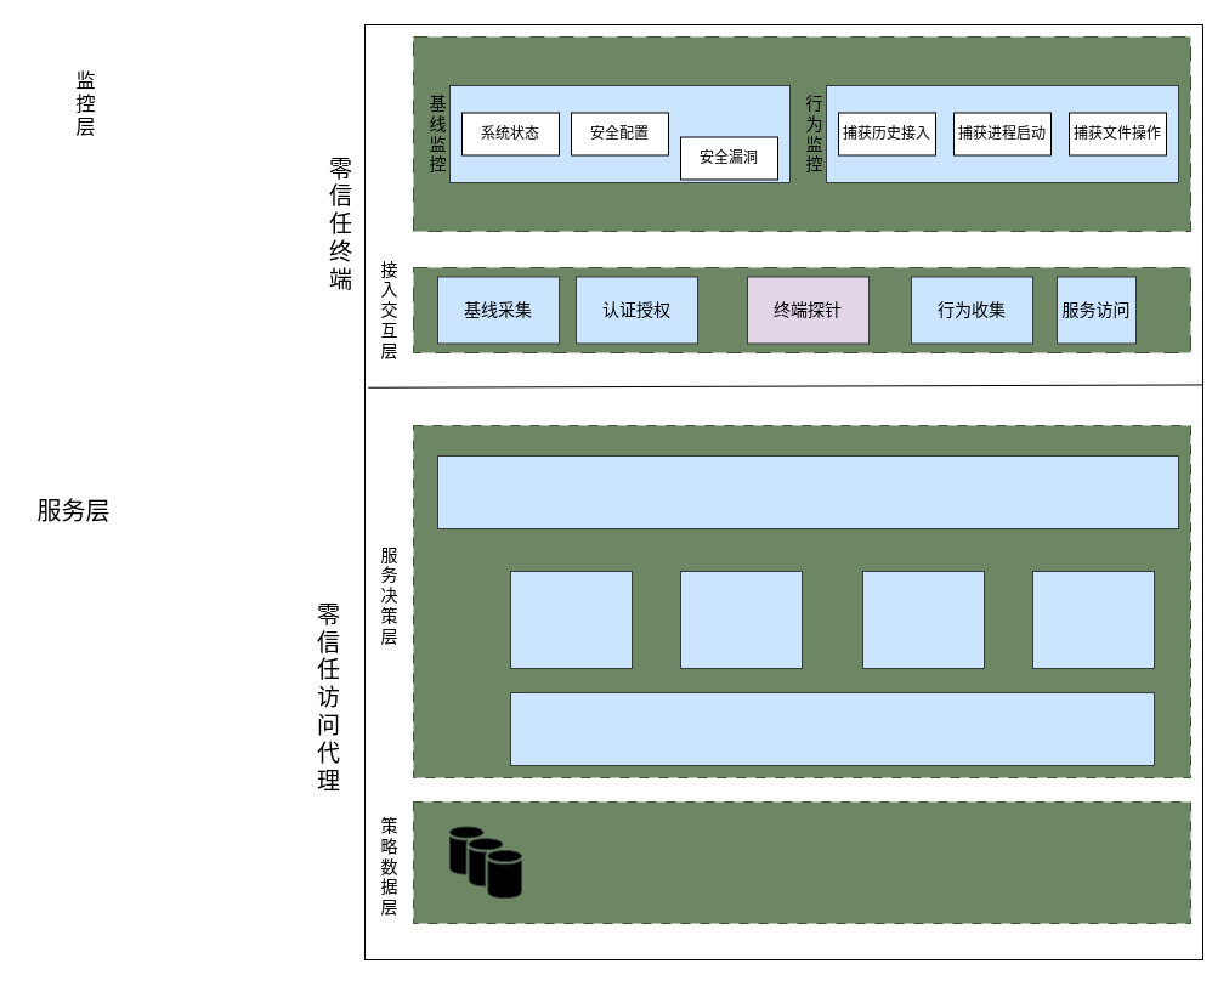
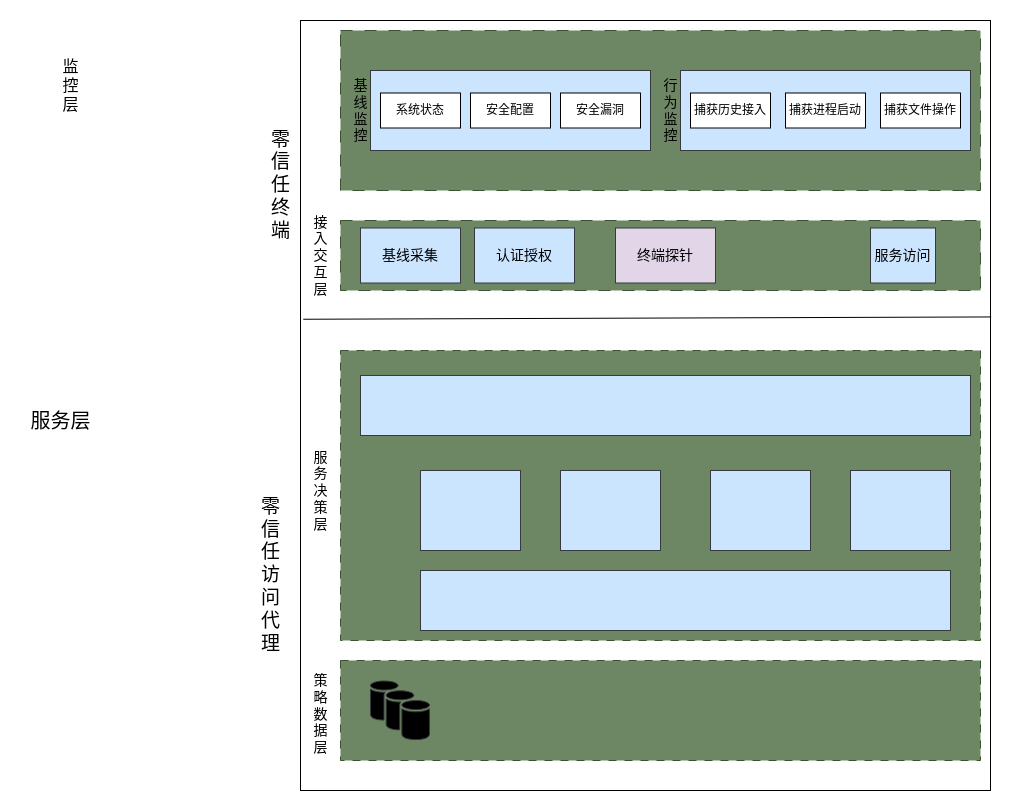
  <mxCell id="0" />
  <mxCell id="1" parent="0" />
  <mxCell id="2" value="" style="rounded=0;whiteSpace=wrap;html=1;fontSize=14;" vertex="1" parent="1"><mxGeometry x="300" y="20" width="690" height="770" as="geometry" /></mxCell>
  <mxCell id="3" value="&lt;font style=&quot;font-size: 14px;&quot;&gt;&lt;br style=&quot;font-size: 14px;&quot;&gt;策&lt;br style=&quot;font-size: 14px;&quot;&gt;略&lt;br style=&quot;font-size: 14px;&quot;&gt;数&lt;br style=&quot;font-size: 14px;&quot;&gt;据&lt;br style=&quot;font-size: 14px;&quot;&gt;层&lt;/font&gt;" style="text;html=1;align=center;verticalAlign=middle;resizable=0;points=[];autosize=1;strokeColor=none;fillColor=none;rotation=0;fontSize=14;" vertex="1" parent="1"><mxGeometry x="300" y="650" width="40" height="110" as="geometry" /></mxCell>
  <mxCell id="4" value="&lt;span style=&quot;font-size: 19px;&quot;&gt;零&lt;br&gt;信&lt;br&gt;任&lt;br&gt;访&lt;br&gt;问&lt;br&gt;代&lt;br&gt;理&lt;/span&gt;" style="text;html=1;align=center;verticalAlign=middle;resizable=0;points=[];autosize=1;strokeColor=none;fillColor=none;" vertex="1" parent="1"><mxGeometry x="250" y="490" width="40" height="170" as="geometry" /></mxCell>
  <mxCell id="5" value="&lt;font style=&quot;font-size: 19px;&quot;&gt;零&lt;br&gt;信&lt;br&gt;任&lt;br&gt;终&lt;br&gt;端&lt;/font&gt;" style="text;html=1;align=center;verticalAlign=middle;resizable=0;points=[];autosize=1;strokeColor=none;fillColor=none;" vertex="1" parent="1"><mxGeometry x="260" y="120" width="40" height="130" as="geometry" /></mxCell>
  <mxCell id="6" value="" style="endArrow=none;html=1;rounded=0;exitX=0.004;exitY=0.388;exitDx=0;exitDy=0;exitPerimeter=0;entryX=1.001;entryY=0.385;entryDx=0;entryDy=0;entryPerimeter=0;fontSize=14;" edge="1" parent="1" source="2" target="2"><mxGeometry width="50" height="50" relative="1" as="geometry"><mxPoint x="390" y="320" as="sourcePoint" /><mxPoint x="970" y="320" as="targetPoint" /></mxGeometry></mxCell>
  <mxCell id="7" value="" style="rounded=0;whiteSpace=wrap;html=1;fillColor=#6d8764;strokeColor=#3A5431;fontColor=#ffffff;dashed=1;dashPattern=12 12;fontSize=14;" vertex="1" parent="1"><mxGeometry x="340" y="30" width="640" height="160" as="geometry" /></mxCell>
  <mxCell id="8" value="&lt;font style=&quot;font-size: 20px;&quot;&gt;服务层&lt;/font&gt;" style="text;html=1;align=center;verticalAlign=middle;resizable=0;points=[];autosize=1;strokeColor=none;fillColor=none;" vertex="1" parent="1"><mxGeometry x="20" y="400" width="80" height="40" as="geometry" /></mxCell>
  <mxCell id="9" value="" style="rounded=0;whiteSpace=wrap;html=1;fillColor=#6d8764;strokeColor=#3A5431;fontColor=#ffffff;dashed=1;dashPattern=8 8;fontSize=14;" vertex="1" parent="1"><mxGeometry x="340" y="350" width="640" height="290" as="geometry" /></mxCell>
  <mxCell id="10" value="" style="rounded=0;whiteSpace=wrap;html=1;fillColor=#6d8764;strokeColor=#3A5431;fontColor=#ffffff;dashed=1;dashPattern=8 8;fontSize=14;" vertex="1" parent="1"><mxGeometry x="340" y="660" width="640" height="100" as="geometry" /></mxCell>
  <mxCell id="11" value="&lt;font style=&quot;font-size: 14px;&quot;&gt;服&lt;br style=&quot;font-size: 14px;&quot;&gt;务&lt;br style=&quot;font-size: 14px;&quot;&gt;决&lt;br style=&quot;font-size: 14px;&quot;&gt;策&lt;br style=&quot;font-size: 14px;&quot;&gt;层&lt;/font&gt;" style="text;html=1;align=center;verticalAlign=middle;resizable=0;points=[];autosize=1;strokeColor=none;fillColor=none;fontSize=14;" vertex="1" parent="1"><mxGeometry x="300" y="440" width="40" height="100" as="geometry" /></mxCell>
  <mxCell id="12" value="&lt;font style=&quot;font-size: 16px;&quot;&gt;监&lt;br&gt;控&lt;br&gt;层&lt;/font&gt;" style="text;html=1;align=center;verticalAlign=middle;resizable=0;points=[];autosize=1;strokeColor=none;fillColor=none;" vertex="1" parent="1"><mxGeometry x="50" y="50" width="40" height="70" as="geometry" /></mxCell>
  <mxCell id="13" value="" style="rounded=0;whiteSpace=wrap;html=1;fillColor=#cce5ff;strokeColor=#36393d;fontSize=14;" vertex="1" parent="1"><mxGeometry x="370" y="70" width="280" height="80" as="geometry" /></mxCell>
  <mxCell id="14" value="" style="rounded=0;whiteSpace=wrap;html=1;fillColor=#cce5ff;strokeColor=#36393d;fontSize=14;" vertex="1" parent="1"><mxGeometry x="680" y="70" width="290" height="80" as="geometry" /></mxCell>
  <mxCell id="15" value="" style="rounded=0;whiteSpace=wrap;html=1;fillColor=#6d8764;strokeColor=#3A5431;fontColor=#ffffff;dashed=1;dashPattern=12 12;" vertex="1" parent="1"><mxGeometry x="340" y="220" width="640" height="70" as="geometry" /></mxCell>
  <mxCell id="16" value="" style="rounded=0;whiteSpace=wrap;html=1;fillColor=#cce5ff;strokeColor=#36393d;fontSize=14;" vertex="1" parent="1"><mxGeometry x="360" y="375" width="610" height="60" as="geometry" /></mxCell>
  <mxCell id="17" value="" style="rounded=0;whiteSpace=wrap;html=1;fillColor=#cce5ff;strokeColor=#36393d;fontSize=14;" vertex="1" parent="1"><mxGeometry x="420" y="470" width="100" height="80" as="geometry" /></mxCell>
  <mxCell id="18" value="" style="rounded=0;whiteSpace=wrap;html=1;fillColor=#cce5ff;strokeColor=#36393d;fontSize=14;" vertex="1" parent="1"><mxGeometry x="420" y="570" width="530" height="60" as="geometry" /></mxCell>
  <mxCell id="19" value="" style="sketch=0;shadow=0;dashed=0;html=1;strokeColor=#36393d;fillColor=#000000;labelPosition=center;verticalLabelPosition=bottom;verticalAlign=top;outlineConnect=0;align=center;shape=mxgraph.office.databases.database_availability_group;fontSize=14;" vertex="1" parent="1"><mxGeometry x="370" y="680.5" width="59" height="59" as="geometry" /></mxCell>
  <mxCell id="20" value="" style="rounded=0;whiteSpace=wrap;html=1;fillColor=#cce5ff;strokeColor=#36393d;fontSize=14;" vertex="1" parent="1"><mxGeometry x="560" y="470" width="100" height="80" as="geometry" /></mxCell>
  <mxCell id="21" value="" style="rounded=0;whiteSpace=wrap;html=1;fillColor=#cce5ff;strokeColor=#36393d;fontSize=14;" vertex="1" parent="1"><mxGeometry x="710" y="470" width="100" height="80" as="geometry" /></mxCell>
  <mxCell id="22" value="" style="rounded=0;whiteSpace=wrap;html=1;fillColor=#cce5ff;strokeColor=#36393d;fontSize=14;" vertex="1" parent="1"><mxGeometry x="850" y="470" width="100" height="80" as="geometry" /></mxCell>
  <mxCell id="23" value="基&lt;br&gt;线&lt;br&gt;监&lt;br&gt;控" style="text;html=1;align=center;verticalAlign=middle;resizable=0;points=[];autosize=1;strokeColor=none;fillColor=none;fontSize=14;" vertex="1" parent="1"><mxGeometry x="340" y="70" width="40" height="80" as="geometry" /></mxCell>
  <mxCell id="24" value="安全配置" style="rounded=0;whiteSpace=wrap;html=1;" vertex="1" parent="1"><mxGeometry x="470" y="92.5" width="80" height="35" as="geometry" /></mxCell>
- <mxCell id="25" value="安全漏洞" style="rounded=0;whiteSpace=wrap;html=1;" vertex="1" parent="1"><mxGeometry x="560" y="112.5" width="80" height="35" as="geometry" /></mxCell>
+ <mxCell id="25" value="安全漏洞" style="rounded=0;whiteSpace=wrap;html=1;" vertex="1" parent="1"><mxGeometry x="560" y="92.5" width="80" height="35" as="geometry" /></mxCell>
  <mxCell id="26" value="系统状态" style="rounded=0;whiteSpace=wrap;html=1;" vertex="1" parent="1"><mxGeometry x="380" y="92.5" width="80" height="35" as="geometry" /></mxCell>
  <mxCell id="27" value="行&lt;br&gt;为&lt;br&gt;监&lt;br&gt;控" style="text;html=1;align=center;verticalAlign=middle;resizable=0;points=[];autosize=1;strokeColor=none;fillColor=none;fontSize=14;" vertex="1" parent="1"><mxGeometry x="650" y="70" width="40" height="80" as="geometry" /></mxCell>
  <mxCell id="28" value="捕获进程启动" style="rounded=0;whiteSpace=wrap;html=1;" vertex="1" parent="1"><mxGeometry x="785" y="92.5" width="80" height="35" as="geometry" /></mxCell>
  <mxCell id="29" value="捕获文件操作" style="rounded=0;whiteSpace=wrap;html=1;" vertex="1" parent="1"><mxGeometry x="880" y="92.5" width="80" height="35" as="geometry" /></mxCell>
  <mxCell id="30" value="捕获历史接入" style="rounded=0;whiteSpace=wrap;html=1;" vertex="1" parent="1"><mxGeometry x="690" y="92.5" width="80" height="35" as="geometry" /></mxCell>
  <mxCell id="31" value="接&lt;br&gt;入&lt;br&gt;交&lt;br&gt;互&lt;br&gt;层" style="text;html=1;align=center;verticalAlign=middle;resizable=0;points=[];autosize=1;strokeColor=none;fillColor=none;fontSize=14;" vertex="1" parent="1"><mxGeometry x="300" y="205" width="40" height="100" as="geometry" /></mxCell>
  <mxCell id="32" value="基线采集" style="rounded=0;whiteSpace=wrap;html=1;fillColor=#cce5ff;strokeColor=#36393d;fontSize=14;" vertex="1" parent="1"><mxGeometry x="360" y="227.5" width="100" height="55" as="geometry" /></mxCell>
  <mxCell id="33" style="edgeStyle=orthogonalEdgeStyle;rounded=0;orthogonalLoop=1;jettySize=auto;html=1;exitX=0.5;exitY=1;exitDx=0;exitDy=0;" edge="1" parent="1" source="24" target="24"><mxGeometry relative="1" as="geometry" /></mxCell>
- <mxCell id="34" value="行为收集" style="rounded=0;whiteSpace=wrap;html=1;fillColor=#cce5ff;strokeColor=#36393d;fontSize=14;" vertex="1" parent="1"><mxGeometry x="750" y="227.5" width="100" height="55" as="geometry" /></mxCell>
  <mxCell id="35" value="认证授权" style="rounded=0;whiteSpace=wrap;html=1;fillColor=#cce5ff;strokeColor=#36393d;fontSize=14;" vertex="1" parent="1"><mxGeometry x="474" y="227.5" width="100" height="55" as="geometry" /></mxCell>
  <mxCell id="36" value="终端探针" style="rounded=0;whiteSpace=wrap;html=1;fillColor=#e1d5e7;strokeColor=#36393d;fontSize=14;" vertex="1" parent="1"><mxGeometry x="615" y="227.5" width="100" height="55" as="geometry" /></mxCell>
  <mxCell id="37" value="服务访问" style="rounded=0;whiteSpace=wrap;html=1;fillColor=#cce5ff;strokeColor=#36393d;fontSize=14;" vertex="1" parent="1"><mxGeometry x="870" y="227.5" width="65" height="55" as="geometry" /></mxCell>
